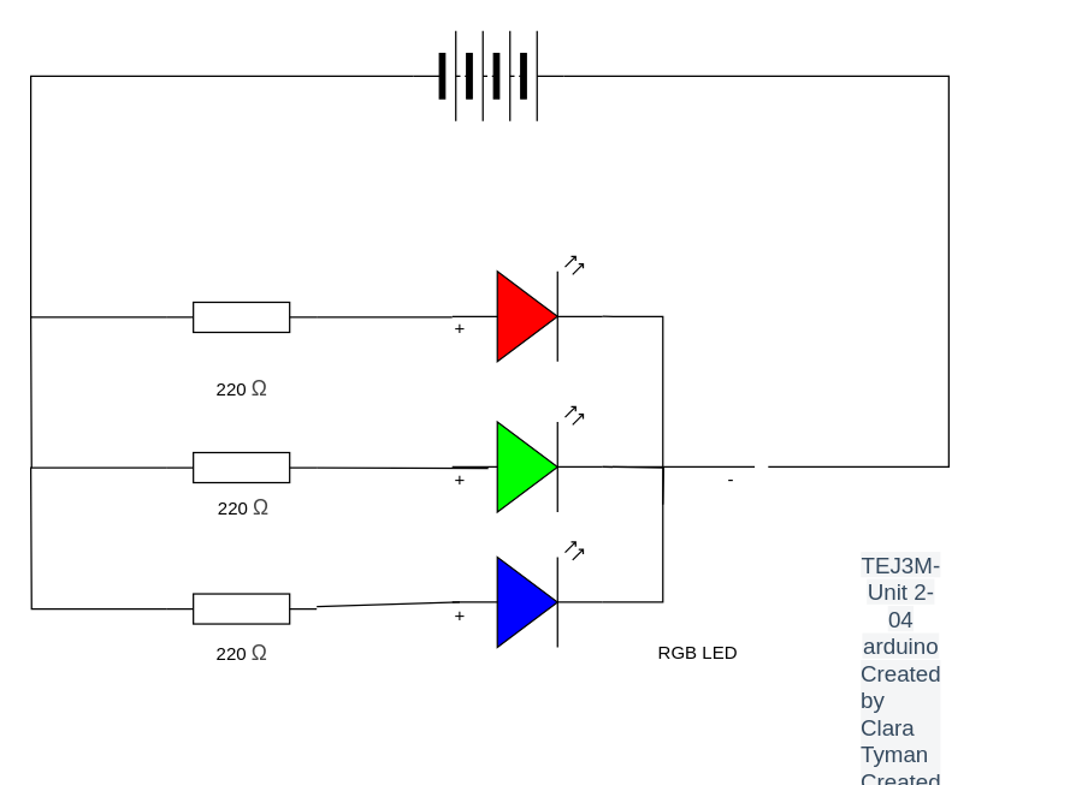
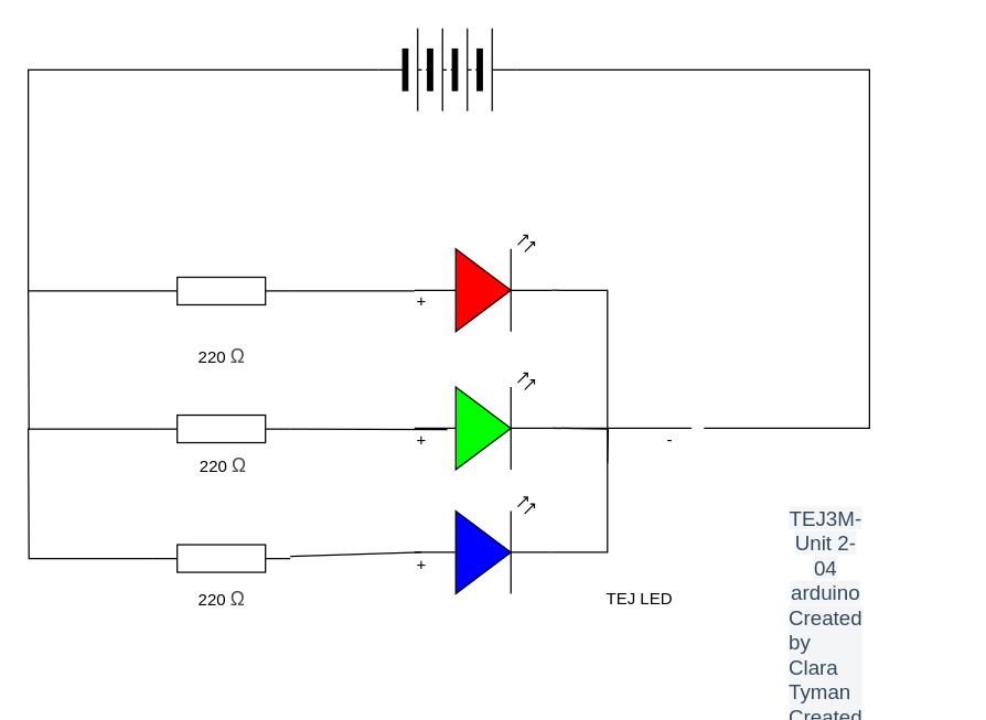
  <mxCell id="0" />
  <mxCell id="1" parent="0" />
  <mxCell id="2" value="" style="group" parent="1" vertex="1" connectable="0"><mxGeometry x="290" y="170" width="213" height="279" as="geometry" /></mxCell>
- <mxCell id="3" value="RGB LED" style="text;html=1;align=center;verticalAlign=middle;resizable=0;points=[];autosize=1;strokeColor=none;fillColor=none;" parent="2" vertex="1"><mxGeometry x="133" y="249" width="80" height="30" as="geometry" /></mxCell>
+ <mxCell id="3" value="TEJ LED" style="text;html=1;align=center;verticalAlign=middle;resizable=0;points=[];autosize=1;strokeColor=none;fillColor=none;" parent="2" vertex="1"><mxGeometry x="133" y="249" width="80" height="30" as="geometry" /></mxCell>
  <mxCell id="4" style="edgeStyle=none;rounded=0;html=1;endArrow=none;endFill=0;movable=1;resizable=1;rotatable=1;deletable=1;editable=1;connectable=1;entryX=1;entryY=0.57;entryDx=0;entryDy=0;entryPerimeter=0;" parent="2" target="6" edge="1"><mxGeometry relative="1" as="geometry"><mxPoint x="200" y="140" as="targetPoint" /><mxPoint x="211" y="140" as="sourcePoint" /></mxGeometry></mxCell>
  <mxCell id="5" style="edgeStyle=orthogonalEdgeStyle;shape=connector;rounded=0;html=1;strokeColor=default;align=center;verticalAlign=middle;fontFamily=Helvetica;fontSize=11;fontColor=default;labelBackgroundColor=default;endArrow=none;endFill=0;" edge="1" parent="2"><mxGeometry relative="1" as="geometry"><mxPoint x="150" y="165" as="targetPoint" /><mxPoint x="110" y="140" as="sourcePoint" /></mxGeometry></mxCell>
  <mxCell id="6" value="" style="verticalLabelPosition=bottom;shadow=0;dashed=0;align=center;html=1;verticalAlign=top;shape=mxgraph.electrical.opto_electronics.led_2;pointerEvents=1;fillColor=#00FF00;movable=1;resizable=1;rotatable=1;deletable=1;editable=1;connectable=1;points=[[0,0.57,0,0,0],[1,0.56,0,0,0]];" parent="2" vertex="1"><mxGeometry x="10" y="100" width="100" height="70" as="geometry" /></mxCell>
  <mxCell id="7" style="edgeStyle=none;rounded=0;html=1;exitX=1;exitY=0.57;exitDx=0;exitDy=0;exitPerimeter=0;endArrow=none;endFill=0;movable=1;resizable=1;rotatable=1;deletable=1;editable=1;connectable=1;" parent="2" source="8" edge="1"><mxGeometry relative="1" as="geometry"><mxPoint x="150" y="140" as="targetPoint" /><Array as="points"><mxPoint x="150" y="230" /></Array></mxGeometry></mxCell>
  <mxCell id="8" value="" style="verticalLabelPosition=bottom;shadow=0;dashed=0;align=center;html=1;verticalAlign=top;shape=mxgraph.electrical.opto_electronics.led_2;pointerEvents=1;fillColor=#0000ff;movable=1;resizable=1;rotatable=1;deletable=1;editable=1;connectable=1;" parent="2" vertex="1"><mxGeometry x="10" y="190" width="100" height="70" as="geometry" /></mxCell>
  <mxCell id="9" style="edgeStyle=none;html=1;exitX=1;exitY=0.57;exitDx=0;exitDy=0;exitPerimeter=0;endArrow=none;endFill=0;rounded=0;movable=1;resizable=1;rotatable=1;deletable=1;editable=1;connectable=1;" parent="2" source="10" edge="1"><mxGeometry relative="1" as="geometry"><mxPoint x="150" y="140" as="targetPoint" /><Array as="points"><mxPoint x="150" y="40" /></Array></mxGeometry></mxCell>
  <mxCell id="10" value="" style="verticalLabelPosition=bottom;shadow=0;dashed=0;align=center;html=1;verticalAlign=top;shape=mxgraph.electrical.opto_electronics.led_2;pointerEvents=1;fillColor=#FF0000;movable=1;resizable=1;rotatable=1;deletable=1;editable=1;connectable=1;" parent="2" vertex="1"><mxGeometry x="10" width="100" height="70" as="geometry" /></mxCell>
  <mxCell id="11" value="+" style="text;html=1;align=center;verticalAlign=middle;resizable=0;points=[];autosize=1;strokeColor=none;fillColor=none;" parent="2" vertex="1"><mxGeometry y="33" width="30" height="30" as="geometry" /></mxCell>
  <mxCell id="12" value="+" style="text;html=1;align=center;verticalAlign=middle;resizable=0;points=[];autosize=1;strokeColor=none;fillColor=none;" parent="2" vertex="1"><mxGeometry y="134" width="30" height="30" as="geometry" /></mxCell>
  <mxCell id="13" value="+" style="text;html=1;align=center;verticalAlign=middle;resizable=0;points=[];autosize=1;strokeColor=none;fillColor=none;" parent="2" vertex="1"><mxGeometry y="224" width="30" height="30" as="geometry" /></mxCell>
  <mxCell id="14" value="-" style="text;html=1;align=center;verticalAlign=middle;resizable=0;points=[];autosize=1;strokeColor=none;fillColor=none;" parent="2" vertex="1"><mxGeometry x="180" y="134" width="30" height="30" as="geometry" /></mxCell>
  <mxCell id="15" value="" style="pointerEvents=1;verticalLabelPosition=bottom;shadow=0;dashed=0;align=center;html=1;verticalAlign=top;shape=mxgraph.electrical.resistors.resistor_1;" vertex="1" parent="1"><mxGeometry x="110" y="200.5" width="100" height="20" as="geometry" /></mxCell>
  <mxCell id="16" style="edgeStyle=orthogonalEdgeStyle;shape=connector;rounded=0;html=1;strokeColor=default;align=center;verticalAlign=middle;fontFamily=Helvetica;fontSize=11;fontColor=default;labelBackgroundColor=default;endArrow=none;endFill=0;" edge="1" parent="1" source="17"><mxGeometry relative="1" as="geometry"><mxPoint x="20" y="210" as="targetPoint" /></mxGeometry></mxCell>
  <mxCell id="17" value="" style="pointerEvents=1;verticalLabelPosition=bottom;shadow=0;dashed=0;align=center;html=1;verticalAlign=top;shape=mxgraph.electrical.resistors.resistor_1;" vertex="1" parent="1"><mxGeometry x="110" y="300.5" width="100" height="20" as="geometry" /></mxCell>
  <mxCell id="18" style="edgeStyle=orthogonalEdgeStyle;shape=connector;rounded=0;html=1;strokeColor=default;align=center;verticalAlign=middle;fontFamily=Helvetica;fontSize=11;fontColor=default;labelBackgroundColor=default;endArrow=none;endFill=0;" edge="1" parent="1" source="19"><mxGeometry relative="1" as="geometry"><mxPoint x="20" y="310" as="targetPoint" /></mxGeometry></mxCell>
  <mxCell id="19" value="" style="pointerEvents=1;verticalLabelPosition=bottom;shadow=0;dashed=0;align=center;html=1;verticalAlign=top;shape=mxgraph.electrical.resistors.resistor_1;" vertex="1" parent="1"><mxGeometry x="110" y="394.5" width="100" height="20" as="geometry" /></mxCell>
  <mxCell id="20" value="220&amp;nbsp;&lt;span style=&quot;color: rgb(71, 71, 71); font-family: Arial, sans-serif; font-size: 14px; text-align: left; text-wrap-mode: wrap; background-color: rgb(255, 255, 255);&quot;&gt;Ω&lt;/span&gt;" style="text;html=1;align=center;verticalAlign=middle;resizable=0;points=[];autosize=1;strokeColor=none;fillColor=none;" vertex="1" parent="1"><mxGeometry x="130" y="242.5" width="60" height="30" as="geometry" /></mxCell>
  <mxCell id="21" value="220&amp;nbsp;&lt;span style=&quot;color: rgb(71, 71, 71); font-family: Arial, sans-serif; font-size: 14px; text-align: left; text-wrap-mode: wrap; background-color: rgb(255, 255, 255);&quot;&gt;Ω&lt;/span&gt;" style="text;html=1;align=center;verticalAlign=middle;resizable=0;points=[];autosize=1;strokeColor=none;fillColor=none;" vertex="1" parent="1"><mxGeometry x="131" y="321.5" width="60" height="30" as="geometry" /></mxCell>
  <mxCell id="22" value="220&amp;nbsp;&lt;span style=&quot;color: rgb(71, 71, 71); font-family: Arial, sans-serif; font-size: 14px; text-align: left; text-wrap-mode: wrap; background-color: rgb(255, 255, 255);&quot;&gt;Ω&lt;/span&gt;" style="text;html=1;align=center;verticalAlign=middle;resizable=0;points=[];autosize=1;strokeColor=none;fillColor=none;" vertex="1" parent="1"><mxGeometry x="130" y="418.5" width="60" height="30" as="geometry" /></mxCell>
  <mxCell id="23" style="html=1;entryX=0.5;entryY=0.2;entryDx=0;entryDy=0;entryPerimeter=0;endArrow=none;endFill=0;rounded=0;" edge="1" parent="1" source="19" target="13"><mxGeometry relative="1" as="geometry" /></mxCell>
  <mxCell id="24" style="shape=connector;rounded=0;html=1;exitX=1;exitY=0.5;exitDx=0;exitDy=0;exitPerimeter=0;entryX=1.132;entryY=0.236;entryDx=0;entryDy=0;entryPerimeter=0;strokeColor=default;align=center;verticalAlign=middle;fontFamily=Helvetica;fontSize=11;fontColor=default;labelBackgroundColor=default;endArrow=none;endFill=0;" edge="1" parent="1" source="17" target="12"><mxGeometry relative="1" as="geometry" /></mxCell>
  <mxCell id="25" style="shape=connector;rounded=0;html=1;strokeColor=default;align=center;verticalAlign=middle;fontFamily=Helvetica;fontSize=11;fontColor=default;labelBackgroundColor=default;endArrow=none;endFill=0;" edge="1" parent="1" source="15"><mxGeometry relative="1" as="geometry"><mxPoint x="300" y="210.5" as="targetPoint" /></mxGeometry></mxCell>
  <mxCell id="26" value="" style="pointerEvents=1;verticalLabelPosition=bottom;shadow=0;dashed=0;align=center;html=1;verticalAlign=top;shape=mxgraph.electrical.miscellaneous.batteryStack;fontFamily=Helvetica;fontSize=11;fontColor=default;labelBackgroundColor=default;" vertex="1" parent="1"><mxGeometry x="274" y="20" width="100" height="60" as="geometry" /></mxCell>
  <mxCell id="27" style="edgeStyle=orthogonalEdgeStyle;shape=connector;rounded=0;html=1;entryX=1;entryY=0.5;entryDx=0;entryDy=0;strokeColor=default;align=center;verticalAlign=middle;fontFamily=Helvetica;fontSize=11;fontColor=default;labelBackgroundColor=default;endArrow=none;endFill=0;" edge="1" parent="1" target="26"><mxGeometry relative="1" as="geometry"><mxPoint x="510" y="310" as="sourcePoint" /><Array as="points"><mxPoint x="630" y="310" /><mxPoint x="630" y="50" /></Array></mxGeometry></mxCell>
  <mxCell id="28" style="edgeStyle=orthogonalEdgeStyle;shape=connector;rounded=0;html=1;entryX=0;entryY=0.5;entryDx=0;entryDy=0;entryPerimeter=0;strokeColor=default;align=center;verticalAlign=middle;fontFamily=Helvetica;fontSize=11;fontColor=default;labelBackgroundColor=default;endArrow=none;endFill=0;" edge="1" parent="1" source="26" target="15"><mxGeometry relative="1" as="geometry"><Array as="points"><mxPoint x="20" y="50" /><mxPoint x="20" y="211" /></Array></mxGeometry></mxCell>
  <mxCell id="29" value="&lt;span style=&quot;color: rgb(52, 73, 94); font-family: ArtifaktElement-Medium, sans-serif; font-size: 15px; text-align: left; text-wrap-mode: wrap; background-color: rgb(244, 245, 246);&quot;&gt;TEJ3M-Unit 2-04 arduino&lt;/span&gt;&lt;div style=&quot;-webkit-tap-highlight-color: rgba(0, 0, 0, 0); box-sizing: border-box; color: rgb(52, 73, 94); font-family: ArtifaktElement-Medium, sans-serif; font-size: 15px; text-align: left; text-wrap-mode: wrap; background-color: rgb(244, 245, 246);&quot;&gt;Created by Clara Tyman&lt;/div&gt;&lt;div style=&quot;-webkit-tap-highlight-color: rgba(0, 0, 0, 0); box-sizing: border-box; color: rgb(52, 73, 94); font-family: ArtifaktElement-Medium, sans-serif; font-size: 15px; text-align: left; text-wrap-mode: wrap; background-color: rgb(244, 245, 246);&quot;&gt;Created on Mar 4th&lt;/div&gt;" style="text;html=1;align=center;verticalAlign=middle;resizable=0;points=[];autosize=1;strokeColor=none;fillColor=none;fontFamily=Helvetica;fontSize=11;fontColor=default;labelBackgroundColor=default;" vertex="1" parent="1"><mxGeometry x="503" y="430" width="190" height="70" as="geometry" /></mxCell>
